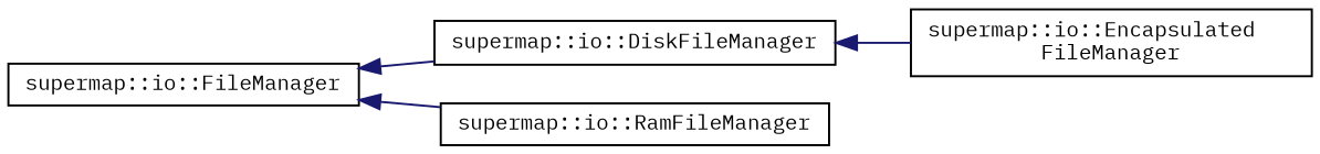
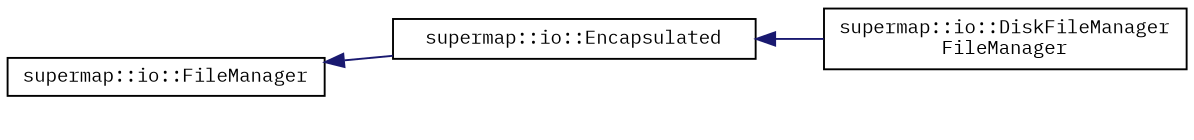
  digraph {
    fontname="IBM Plex Mono"
    rankdir=LR
    node [color=black fillcolor=white fontname="IBM Plex Mono" fontsize=10 shape=record style=filled]
    edge [color=midnightblue dir=back fontname="IBM Plex Mono" fontsize=10 labelfontname=Helvetica labelfontsize=10 style=solid]
    n1 [height=0.2 label="supermap::io::FileManager" width=0.4]
-   n2 [height=0.2 label="supermap::io::DiskFileManager" width=0.4]
-   n3 [height=0.2 label="supermap::io::RamFileManager" width=0.4]
-   n4 [height=0.2 label="supermap::io::Encapsulated\lFileManager" width=0.4]
+   n2 [height=0.2 label="supermap::io::Encapsulated" width=0.4]
+   n4 [height=0.2 label="supermap::io::DiskFileManager\lFileManager" width=0.4]
    n1 -> n2
-   n1 -> n3
    n2 -> n4
  }
